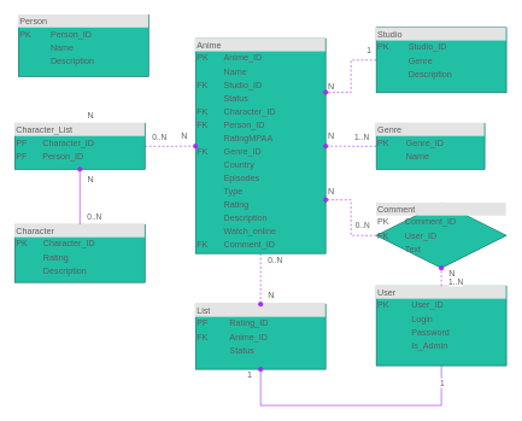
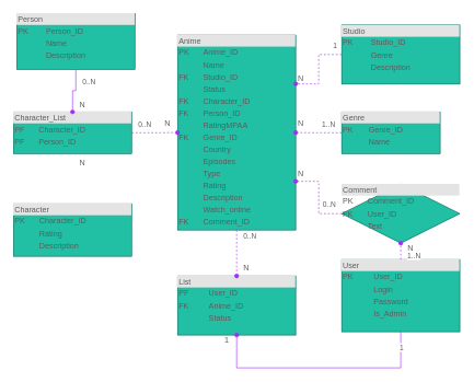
  <mxCell id="0" />
  <mxCell id="1" parent="0" />
  <mxCell id="2" value="&lt;div style=&quot;box-sizing: border-box ; width: 100% ; background: #e4e4e4 ; padding: 2px&quot;&gt;Anime&lt;/div&gt;&lt;table style=&quot;width: 100% ; font-size: 1em&quot; cellpadding=&quot;2&quot; cellspacing=&quot;0&quot;&gt;&lt;tbody&gt;&lt;tr&gt;&lt;td&gt;PK&lt;/td&gt;&lt;td&gt;Anime_ID&lt;/td&gt;&lt;/tr&gt;&lt;tr&gt;&lt;td&gt;&lt;br&gt;&lt;/td&gt;&lt;td&gt;Name&lt;/td&gt;&lt;/tr&gt;&lt;tr&gt;&lt;td&gt;FK&lt;/td&gt;&lt;td&gt;Studio_ID&lt;br&gt;&lt;/td&gt;&lt;/tr&gt;&lt;tr&gt;&lt;td&gt;&lt;br&gt;&lt;/td&gt;&lt;td&gt;Status&lt;br&gt;&lt;/td&gt;&lt;/tr&gt;&lt;tr&gt;&lt;td&gt;FK&lt;/td&gt;&lt;td&gt;Character_ID&lt;br&gt;&lt;/td&gt;&lt;/tr&gt;&lt;tr&gt;&lt;td&gt;FK&lt;/td&gt;&lt;td&gt;Person_ID&lt;/td&gt;&lt;/tr&gt;&lt;tr&gt;&lt;td&gt;&lt;br&gt;&lt;/td&gt;&lt;td&gt;RatingMPAA&lt;br&gt;&lt;/td&gt;&lt;/tr&gt;&lt;tr&gt;&lt;td&gt;FK&lt;/td&gt;&lt;td&gt;Genre_ID&lt;/td&gt;&lt;/tr&gt;&lt;tr&gt;&lt;td&gt;&lt;br&gt;&lt;/td&gt;&lt;td&gt;Country&lt;br&gt;&lt;/td&gt;&lt;/tr&gt;&lt;tr&gt;&lt;td&gt;&lt;br&gt;&lt;/td&gt;&lt;td&gt;Episodes&lt;br&gt;&lt;/td&gt;&lt;/tr&gt;&lt;tr&gt;&lt;td&gt;&lt;br&gt;&lt;/td&gt;&lt;td&gt;Type&lt;/td&gt;&lt;/tr&gt;&lt;tr&gt;&lt;td&gt;&lt;br&gt;&lt;/td&gt;&lt;td&gt;Rating&lt;/td&gt;&lt;/tr&gt;&lt;tr&gt;&lt;td&gt;&lt;br&gt;&lt;/td&gt;&lt;td&gt;Description&lt;/td&gt;&lt;/tr&gt;&lt;tr&gt;&lt;td&gt;&lt;br&gt;&lt;/td&gt;&lt;td&gt;Watch_online&lt;br&gt;&lt;/td&gt;&lt;/tr&gt;&lt;tr&gt;&lt;td&gt;FK&lt;/td&gt;&lt;td&gt;Comment_ID&lt;/td&gt;&lt;/tr&gt;&lt;/tbody&gt;&lt;/table&gt;" style="verticalAlign=top;align=left;overflow=fill;html=1;fillColor=#21C0A5;strokeColor=#006658;fontColor=#5C5C5C;" vertex="1" parent="1"><mxGeometry x="270" y="53" width="180" height="297" as="geometry" /></mxCell>
  <mxCell id="3" value="1" style="edgeStyle=orthogonalEdgeStyle;rounded=0;orthogonalLoop=1;jettySize=auto;html=1;exitX=0;exitY=0.5;exitDx=0;exitDy=0;entryX=1;entryY=0.25;entryDx=0;entryDy=0;dashed=1;endArrow=oval;endFill=1;strokeColor=#A52CF5;fontColor=#5C5C5C;" edge="1" parent="1" source="4" target="2"><mxGeometry x="-0.825" y="-13" relative="1" as="geometry"><mxPoint as="offset" /></mxGeometry></mxCell>
  <mxCell id="4" value="&lt;div style=&quot;box-sizing: border-box ; width: 100% ; background: #e4e4e4 ; padding: 2px&quot;&gt;Studio&lt;/div&gt;&lt;table style=&quot;width: 100% ; font-size: 1em&quot; cellpadding=&quot;2&quot; cellspacing=&quot;0&quot;&gt;&lt;tbody&gt;&lt;tr&gt;&lt;td&gt;PK&lt;/td&gt;&lt;td&gt;Studio_ID&lt;/td&gt;&lt;/tr&gt;&lt;tr&gt;&lt;td&gt;&lt;br&gt;&lt;/td&gt;&lt;td&gt;Genre&lt;/td&gt;&lt;/tr&gt;&lt;tr&gt;&lt;td&gt;&lt;/td&gt;&lt;td&gt;Description&lt;/td&gt;&lt;/tr&gt;&lt;/tbody&gt;&lt;/table&gt;" style="verticalAlign=top;align=left;overflow=fill;html=1;fillColor=#21C0A5;strokeColor=#006658;fontColor=#5C5C5C;" vertex="1" parent="1"><mxGeometry x="520" y="37.63" width="180" height="90" as="geometry" /></mxCell>
  <mxCell id="5" value="0..N" style="edgeStyle=orthogonalEdgeStyle;rounded=0;orthogonalLoop=1;jettySize=auto;html=1;exitX=1;exitY=0.5;exitDx=0;exitDy=0;entryX=0;entryY=0.5;entryDx=0;entryDy=0;dashed=1;endArrow=oval;endFill=1;strokeColor=#A52CF5;fontColor=#5C5C5C;" edge="1" parent="1" source="6" target="2"><mxGeometry x="-0.431" y="12" relative="1" as="geometry"><mxPoint as="offset" /></mxGeometry></mxCell>
  <mxCell id="6" value="&lt;div style=&quot;box-sizing: border-box ; width: 100% ; background: #e4e4e4 ; padding: 2px&quot;&gt;Character_List&lt;/div&gt;&lt;table style=&quot;width: 100% ; font-size: 1em&quot; cellpadding=&quot;2&quot; cellspacing=&quot;0&quot;&gt;&lt;tbody&gt;&lt;tr&gt;&lt;td&gt;PF&lt;/td&gt;&lt;td&gt;Character_ID&lt;/td&gt;&lt;/tr&gt;&lt;tr&gt;&lt;td&gt;PF&lt;/td&gt;&lt;td&gt;Person_ID&lt;/td&gt;&lt;/tr&gt;&lt;/tbody&gt;&lt;/table&gt;" style="verticalAlign=top;align=left;overflow=fill;html=1;fillColor=#21C0A5;strokeColor=#006658;fontColor=#5C5C5C;" vertex="1" parent="1"><mxGeometry x="20" y="170" width="180" height="63.5" as="geometry" /></mxCell>
+ <mxCell id="7" value="0..N" style="edgeStyle=orthogonalEdgeStyle;rounded=0;orthogonalLoop=1;jettySize=auto;html=1;exitX=0.5;exitY=1;exitDx=0;exitDy=0;entryX=0.5;entryY=0;entryDx=0;entryDy=0;endArrow=oval;endFill=1;strokeColor=#A52CF5;fontColor=#5C5C5C;" edge="1" parent="1" source="8" target="6"><mxGeometry x="-0.461" y="20" relative="1" as="geometry"><mxPoint as="offset" /></mxGeometry></mxCell>
  <mxCell id="8" value="&lt;div style=&quot;box-sizing: border-box ; width: 100% ; background: #e4e4e4 ; padding: 2px&quot;&gt;Person&lt;/div&gt;&lt;table style=&quot;width: 100% ; font-size: 1em&quot; cellpadding=&quot;2&quot; cellspacing=&quot;0&quot;&gt;&lt;tbody&gt;&lt;tr&gt;&lt;td&gt;PK&lt;/td&gt;&lt;td&gt;Person_ID&lt;/td&gt;&lt;/tr&gt;&lt;tr&gt;&lt;td&gt;&lt;br&gt;&lt;/td&gt;&lt;td&gt;Name&lt;br&gt;&lt;/td&gt;&lt;/tr&gt;&lt;tr&gt;&lt;td&gt;&lt;br&gt;&lt;/td&gt;&lt;td&gt;Description&lt;br&gt;&lt;/td&gt;&lt;/tr&gt;&lt;/tbody&gt;&lt;/table&gt;" style="verticalAlign=top;align=left;overflow=fill;html=1;fillColor=#21C0A5;strokeColor=#006658;fontColor=#5C5C5C;" vertex="1" parent="1"><mxGeometry x="25" y="20" width="180" height="85.25" as="geometry" /></mxCell>
- <mxCell id="9" value="0..N" style="edgeStyle=orthogonalEdgeStyle;rounded=0;orthogonalLoop=1;jettySize=auto;html=1;exitX=0.5;exitY=0;exitDx=0;exitDy=0;entryX=0.5;entryY=1;entryDx=0;entryDy=0;endArrow=oval;endFill=1;strokeColor=#A52CF5;fontColor=#5C5C5C;" edge="1" parent="1" source="10" target="6"><mxGeometry x="-0.739" y="-20" relative="1" as="geometry"><mxPoint as="offset" /></mxGeometry></mxCell>
  <mxCell id="10" value="&lt;div style=&quot;box-sizing: border-box ; width: 100% ; background: #e4e4e4 ; padding: 2px&quot;&gt;Character&lt;/div&gt;&lt;table style=&quot;width: 100% ; font-size: 1em&quot; cellpadding=&quot;2&quot; cellspacing=&quot;0&quot;&gt;&lt;tbody&gt;&lt;tr&gt;&lt;td&gt;PK&lt;/td&gt;&lt;td&gt;Character_ID&lt;/td&gt;&lt;/tr&gt;&lt;tr&gt;&lt;td&gt;&lt;br&gt;&lt;/td&gt;&lt;td&gt;Rating&lt;/td&gt;&lt;/tr&gt;&lt;tr&gt;&lt;td&gt;&lt;br&gt;&lt;/td&gt;&lt;td&gt;Description&lt;/td&gt;&lt;/tr&gt;&lt;/tbody&gt;&lt;/table&gt;" style="verticalAlign=top;align=left;overflow=fill;html=1;fillColor=#21C0A5;strokeColor=#006658;fontColor=#5C5C5C;" vertex="1" parent="1"><mxGeometry x="20" y="310" width="180" height="80" as="geometry" /></mxCell>
  <mxCell id="11" value="1..N" style="edgeStyle=orthogonalEdgeStyle;rounded=0;orthogonalLoop=1;jettySize=auto;html=1;exitX=0;exitY=0.5;exitDx=0;exitDy=0;entryX=1;entryY=0.5;entryDx=0;entryDy=0;dashed=1;endArrow=oval;endFill=1;strokeColor=#A52CF5;fontColor=#5C5C5C;" edge="1" parent="1" source="12" target="2"><mxGeometry x="-0.431" y="-12" relative="1" as="geometry"><mxPoint as="offset" /></mxGeometry></mxCell>
  <mxCell id="12" value="&lt;div style=&quot;box-sizing: border-box ; width: 100% ; background: #e4e4e4 ; padding: 2px&quot;&gt;Genre&lt;/div&gt;&lt;table style=&quot;width: 100% ; font-size: 1em&quot; cellpadding=&quot;2&quot; cellspacing=&quot;0&quot;&gt;&lt;tbody&gt;&lt;tr&gt;&lt;td&gt;PK&lt;/td&gt;&lt;td&gt;Genre_ID&lt;/td&gt;&lt;/tr&gt;&lt;tr&gt;&lt;td&gt;&lt;br&gt;&lt;/td&gt;&lt;td&gt;Name&lt;/td&gt;&lt;/tr&gt;&lt;/tbody&gt;&lt;/table&gt;" style="verticalAlign=top;align=left;overflow=fill;html=1;fillColor=#21C0A5;strokeColor=#006658;fontColor=#5C5C5C;" vertex="1" parent="1"><mxGeometry x="520" y="170" width="150" height="63.5" as="geometry" /></mxCell>
- <mxCell id="13" value="&lt;div style=&quot;box-sizing: border-box ; width: 100% ; background: #e4e4e4 ; padding: 2px&quot;&gt;List&lt;/div&gt;&lt;table style=&quot;width: 100% ; font-size: 1em&quot; cellpadding=&quot;2&quot; cellspacing=&quot;0&quot;&gt;&lt;tbody&gt;&lt;tr&gt;&lt;td&gt;PF&lt;/td&gt;&lt;td&gt;Rating_ID&lt;/td&gt;&lt;/tr&gt;&lt;tr&gt;&lt;td&gt;FK&lt;/td&gt;&lt;td&gt;Anime_ID&lt;/td&gt;&lt;/tr&gt;&lt;tr&gt;&lt;td&gt;&lt;/td&gt;&lt;td&gt;Status&lt;/td&gt;&lt;/tr&gt;&lt;/tbody&gt;&lt;/table&gt;" style="verticalAlign=top;align=left;overflow=fill;html=1;fillColor=#21C0A5;strokeColor=#006658;fontColor=#5C5C5C;" vertex="1" parent="1"><mxGeometry x="270" y="420" width="180" height="90" as="geometry" /></mxCell>
+ <mxCell id="13" value="&lt;div style=&quot;box-sizing: border-box ; width: 100% ; background: #e4e4e4 ; padding: 2px&quot;&gt;List&lt;/div&gt;&lt;table style=&quot;width: 100% ; font-size: 1em&quot; cellpadding=&quot;2&quot; cellspacing=&quot;0&quot;&gt;&lt;tbody&gt;&lt;tr&gt;&lt;td&gt;PF&lt;/td&gt;&lt;td&gt;User_ID&lt;/td&gt;&lt;/tr&gt;&lt;tr&gt;&lt;td&gt;FK&lt;/td&gt;&lt;td&gt;Anime_ID&lt;/td&gt;&lt;/tr&gt;&lt;tr&gt;&lt;td&gt;&lt;/td&gt;&lt;td&gt;Status&lt;/td&gt;&lt;/tr&gt;&lt;/tbody&gt;&lt;/table&gt;" style="verticalAlign=top;align=left;overflow=fill;html=1;fillColor=#21C0A5;strokeColor=#006658;fontColor=#5C5C5C;" vertex="1" parent="1"><mxGeometry x="270" y="420" width="180" height="90" as="geometry" /></mxCell>
  <mxCell id="14" value="" style="edgeStyle=orthogonalEdgeStyle;rounded=0;orthogonalLoop=1;jettySize=auto;html=1;strokeColor=none;dashed=1;endArrow=oval;endFill=1;fontColor=#5C5C5C;" edge="1" parent="1" source="17" target="20"><mxGeometry relative="1" as="geometry" /></mxCell>
  <mxCell id="15" style="edgeStyle=orthogonalEdgeStyle;rounded=0;orthogonalLoop=1;jettySize=auto;html=1;exitX=0.5;exitY=1;exitDx=0;exitDy=0;entryX=0.5;entryY=1;entryDx=0;entryDy=0;endArrow=oval;endFill=1;strokeColor=#A52CF5;fontColor=#5C5C5C;" edge="1" parent="1" source="17" target="13"><mxGeometry relative="1" as="geometry"><Array as="points"><mxPoint x="610" y="560" /><mxPoint x="360" y="560" /></Array></mxGeometry></mxCell>
  <mxCell id="16" value="1" style="edgeLabel;html=1;align=center;verticalAlign=middle;resizable=0;points=[];fontColor=#5C5C5C;" vertex="1" connectable="0" parent="15"><mxGeometry x="-0.688" y="2" relative="1" as="geometry"><mxPoint y="-34" as="offset" /></mxGeometry></mxCell>
  <mxCell id="17" value="&lt;div style=&quot;box-sizing: border-box ; width: 100% ; background: #e4e4e4 ; padding: 2px&quot;&gt;User&lt;/div&gt;&lt;table style=&quot;width: 100% ; font-size: 1em&quot; cellpadding=&quot;2&quot; cellspacing=&quot;0&quot;&gt;&lt;tbody&gt;&lt;tr&gt;&lt;td&gt;PK&lt;/td&gt;&lt;td&gt;User_ID&lt;/td&gt;&lt;/tr&gt;&lt;tr&gt;&lt;td&gt;&lt;br&gt;&lt;/td&gt;&lt;td&gt;Login&lt;/td&gt;&lt;/tr&gt;&lt;tr&gt;&lt;td&gt;&lt;/td&gt;&lt;td&gt;Password&lt;br&gt;&lt;/td&gt;&lt;/tr&gt;&lt;tr&gt;&lt;td&gt;&lt;br&gt;&lt;/td&gt;&lt;td&gt;Is_Admin&lt;/td&gt;&lt;/tr&gt;&lt;/tbody&gt;&lt;/table&gt;" style="verticalAlign=top;align=left;overflow=fill;html=1;fillColor=#21C0A5;strokeColor=#006658;fontColor=#5C5C5C;" vertex="1" parent="1"><mxGeometry x="520" y="395" width="180" height="110" as="geometry" /></mxCell>
  <mxCell id="18" style="edgeStyle=orthogonalEdgeStyle;rounded=0;orthogonalLoop=1;jettySize=auto;html=1;exitX=0;exitY=0.5;exitDx=0;exitDy=0;entryX=1;entryY=0.75;entryDx=0;entryDy=0;dashed=1;endArrow=oval;endFill=1;strokeColor=#A52CF5;fontColor=#5C5C5C;" edge="1" parent="1" source="20" target="2"><mxGeometry relative="1" as="geometry" /></mxCell>
  <mxCell id="19" value="0..N" style="edgeLabel;html=1;align=center;verticalAlign=middle;resizable=0;points=[];fontColor=#5C5C5C;" vertex="1" connectable="0" parent="18"><mxGeometry x="-0.295" y="-2" relative="1" as="geometry"><mxPoint x="13" y="-8" as="offset" /></mxGeometry></mxCell>
  <mxCell id="20" value="&lt;div style=&quot;box-sizing: border-box ; width: 100% ; background: #e4e4e4 ; padding: 2px&quot;&gt;Comment&lt;/div&gt;&lt;table style=&quot;width: 100% ; font-size: 1em&quot; cellpadding=&quot;2&quot; cellspacing=&quot;0&quot;&gt;&lt;tbody&gt;&lt;tr&gt;&lt;td&gt;PK&lt;/td&gt;&lt;td&gt;Comment_ID&lt;br&gt;&lt;/td&gt;&lt;/tr&gt;&lt;tr&gt;&lt;td&gt;FK&lt;/td&gt;&lt;td&gt;User_ID&lt;/td&gt;&lt;/tr&gt;&lt;tr&gt;&lt;td&gt;&lt;br&gt;&lt;/td&gt;&lt;td&gt;Text&lt;/td&gt;&lt;/tr&gt;&lt;/tbody&gt;&lt;/table&gt;" style="rhombus;verticalAlign=top;align=left;overflow=fill;html=1;fillColor=#21C0A5;strokeColor=#006658;fontColor=#5C5C5C;" vertex="1" parent="1"><mxGeometry x="520" y="280" width="180" height="90" as="geometry" /></mxCell>
  <mxCell id="21" value="0..N" style="edgeStyle=orthogonalEdgeStyle;rounded=0;orthogonalLoop=1;jettySize=auto;html=1;exitX=0.5;exitY=1;exitDx=0;exitDy=0;entryX=0.5;entryY=0;entryDx=0;entryDy=0;dashed=1;endArrow=oval;endFill=1;strokeColor=#A52CF5;fontColor=#5C5C5C;" edge="1" parent="1" source="2" target="13"><mxGeometry x="-0.714" y="20" relative="1" as="geometry"><mxPoint as="offset" /></mxGeometry></mxCell>
  <mxCell id="22" value="1..N" style="edgeStyle=orthogonalEdgeStyle;rounded=0;orthogonalLoop=1;jettySize=auto;html=1;exitX=0.5;exitY=0;exitDx=0;exitDy=0;entryX=0.5;entryY=1;entryDx=0;entryDy=0;dashed=1;endArrow=oval;endFill=1;strokeColor=#A52CF5;fontColor=#5C5C5C;" edge="1" parent="1" source="17" target="20"><mxGeometry x="-0.5" y="-20" relative="1" as="geometry"><mxPoint as="offset" /></mxGeometry></mxCell>
  <mxCell id="23" value="N" style="text;html=1;strokeColor=none;fillColor=none;align=center;verticalAlign=middle;whiteSpace=wrap;rounded=0;sketch=0;fontColor=#5C5C5C;" vertex="1" parent="1"><mxGeometry x="110" y="240" width="30" height="16.5" as="geometry" /></mxCell>
  <mxCell id="24" value="N" style="text;html=1;strokeColor=none;fillColor=none;align=center;verticalAlign=middle;whiteSpace=wrap;rounded=0;sketch=0;fontColor=#5C5C5C;" vertex="1" parent="1"><mxGeometry x="110" y="150" width="30" height="20" as="geometry" /></mxCell>
  <mxCell id="25" value="N" style="text;html=1;strokeColor=none;fillColor=none;align=center;verticalAlign=middle;whiteSpace=wrap;rounded=0;sketch=0;fontColor=#5C5C5C;" vertex="1" parent="1"><mxGeometry x="240" y="180" width="30" height="16.5" as="geometry" /></mxCell>
  <mxCell id="26" value="N" style="text;html=1;strokeColor=none;fillColor=none;align=center;verticalAlign=middle;whiteSpace=wrap;rounded=0;sketch=0;fontColor=#5C5C5C;" vertex="1" parent="1"><mxGeometry x="610" y="370" width="30" height="16.5" as="geometry" /></mxCell>
  <mxCell id="27" value="N" style="text;html=1;strokeColor=none;fillColor=none;align=center;verticalAlign=middle;whiteSpace=wrap;rounded=0;sketch=0;fontColor=#5C5C5C;" vertex="1" parent="1"><mxGeometry x="443" y="180" width="30" height="16.5" as="geometry" /></mxCell>
  <mxCell id="28" value="N" style="text;html=1;strokeColor=none;fillColor=none;align=center;verticalAlign=middle;whiteSpace=wrap;rounded=0;sketch=0;fontColor=#5C5C5C;" vertex="1" parent="1"><mxGeometry x="443" y="111.13" width="30" height="16.5" as="geometry" /></mxCell>
  <mxCell id="29" value="N" style="text;html=1;strokeColor=none;fillColor=none;align=center;verticalAlign=middle;whiteSpace=wrap;rounded=0;sketch=0;fontColor=#5C5C5C;" vertex="1" parent="1"><mxGeometry x="443" y="256.5" width="30" height="16.5" as="geometry" /></mxCell>
  <mxCell id="30" value="1" style="text;html=1;strokeColor=none;fillColor=none;align=center;verticalAlign=middle;whiteSpace=wrap;rounded=0;sketch=0;fontColor=#5C5C5C;" vertex="1" parent="1"><mxGeometry x="330" y="510" width="30" height="16.5" as="geometry" /></mxCell>
  <mxCell id="31" value="N" style="text;html=1;strokeColor=none;fillColor=none;align=center;verticalAlign=middle;whiteSpace=wrap;rounded=0;sketch=0;fontColor=#5C5C5C;" vertex="1" parent="1"><mxGeometry x="360" y="400" width="30" height="16.5" as="geometry" /></mxCell>
